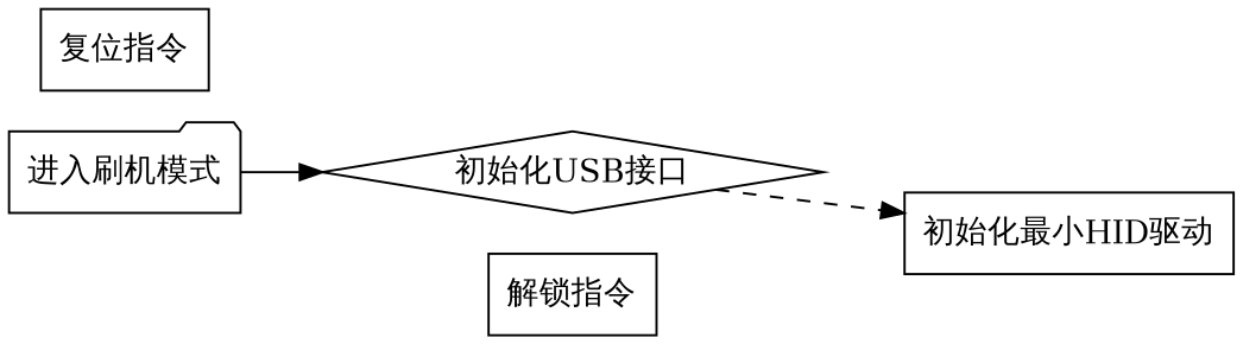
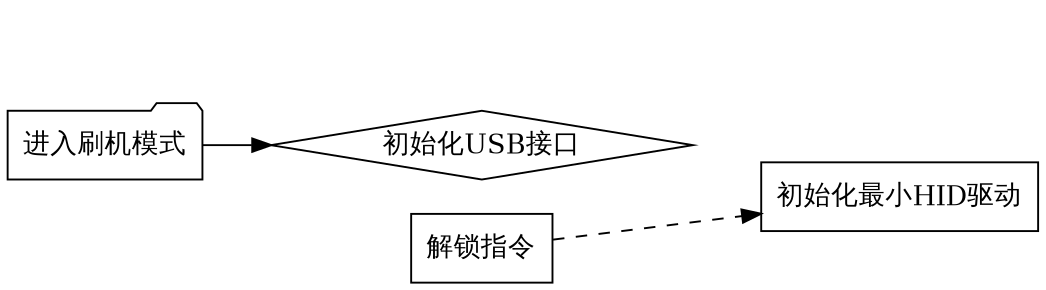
  digraph {
    rankdir=LR
    node [shape=box]
    "进入刷机模式" [shape=folder]
    "初始化USB接口" [shape=diamond]
    "初始化最小HID驱动"
-   "复位指令"
    "解锁指令"
    "进入刷机模式" -> "初始化USB接口" [style=solid]
-   "初始化USB接口" -> "初始化最小HID驱动" [style=dashed]
+   "解锁指令" -> "初始化最小HID驱动" [style=dashed]
  }
